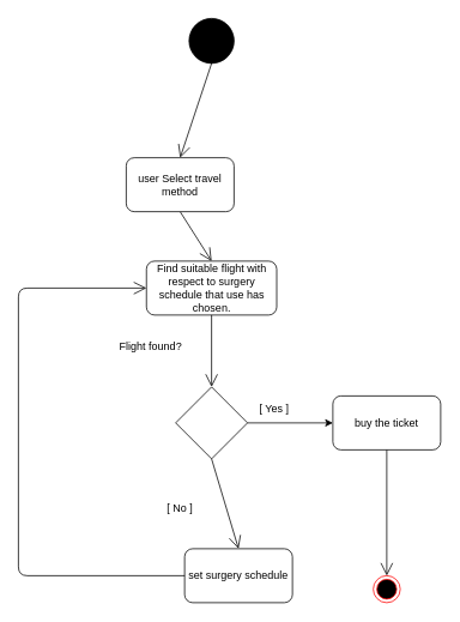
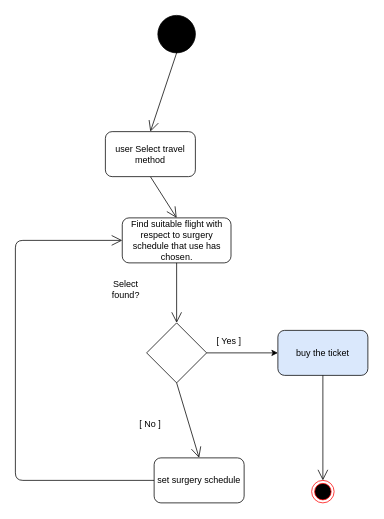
  <mxCell id="0" />
  <mxCell id="1" parent="0" />
  <mxCell id="2" value="" style="ellipse;whiteSpace=wrap;html=1;aspect=fixed;fillColor=#000000;" parent="1" vertex="1"><mxGeometry x="210" y="20" width="50" height="50" as="geometry" /></mxCell>
  <mxCell id="3" value="" style="endArrow=open;endFill=1;endSize=12;html=1;exitX=0.5;exitY=1;exitDx=0;exitDy=0;entryX=0.5;entryY=0;entryDx=0;entryDy=0;" parent="1" source="2" target="18" edge="1"><mxGeometry width="160" relative="1" as="geometry"><mxPoint x="230" y="130" as="sourcePoint" /><mxPoint x="235" y="0" as="targetPoint" /></mxGeometry></mxCell>
  <mxCell id="4" value="" style="ellipse;html=1;shape=endState;fillColor=#000000;strokeColor=#ff0000;" parent="1" vertex="1"><mxGeometry x="415" y="640" width="30" height="30" as="geometry" /></mxCell>
  <mxCell id="5" value="" style="endArrow=open;endFill=1;endSize=12;html=1;exitX=0.5;exitY=1;exitDx=0;exitDy=0;entryX=0.5;entryY=0;entryDx=0;entryDy=0;" parent="1" source="18" target="6" edge="1"><mxGeometry width="160" relative="1" as="geometry"><mxPoint x="230" y="270" as="sourcePoint" /><mxPoint x="235" y="300" as="targetPoint" /></mxGeometry></mxCell>
  <mxCell id="6" value="Find suitable flight with respect to surgery schedule that use has chosen." style="rounded=1;whiteSpace=wrap;html=1;fillColor=#FFFFFF;" parent="1" vertex="1"><mxGeometry x="162.5" y="290" width="145" height="60" as="geometry" /></mxCell>
  <mxCell id="7" value="" style="rhombus;whiteSpace=wrap;html=1;fillColor=#FFFFFF;" parent="1" vertex="1"><mxGeometry x="195" y="430" width="80" height="80" as="geometry" /></mxCell>
  <mxCell id="8" value="" style="endArrow=open;endFill=1;endSize=12;html=1;exitX=0.5;exitY=1;exitDx=0;exitDy=0;entryX=0.5;entryY=0;entryDx=0;entryDy=0;" parent="1" source="6" target="7" edge="1"><mxGeometry width="160" relative="1" as="geometry"><mxPoint x="-20" y="410" as="sourcePoint" /><mxPoint x="140" y="410" as="targetPoint" /></mxGeometry></mxCell>
- <mxCell id="9" value="Flight found?" style="text;html=1;strokeColor=none;fillColor=none;align=center;verticalAlign=middle;whiteSpace=wrap;rounded=0;" parent="1" vertex="1"><mxGeometry x="130" y="370" width="75" height="30" as="geometry" /></mxCell>
+ <mxCell id="9" value="Select found?" style="text;html=1;strokeColor=none;fillColor=none;align=center;verticalAlign=middle;whiteSpace=wrap;rounded=0;" parent="1" vertex="1"><mxGeometry x="130" y="370" width="75" height="30" as="geometry" /></mxCell>
  <mxCell id="10" value="" style="endArrow=classic;html=1;exitX=1;exitY=0.5;exitDx=0;exitDy=0;entryX=0;entryY=0.5;entryDx=0;entryDy=0;" parent="1" source="7" target="11" edge="1"><mxGeometry width="50" height="50" relative="1" as="geometry"><mxPoint x="310" y="470" as="sourcePoint" /><mxPoint x="370" y="470" as="targetPoint" /></mxGeometry></mxCell>
- <mxCell id="11" value="buy the ticket" style="rounded=1;whiteSpace=wrap;html=1;fillColor=#FFFFFF;" parent="1" vertex="1"><mxGeometry x="370" y="440" width="120" height="60" as="geometry" /></mxCell>
+ <mxCell id="11" value="buy the ticket" style="rounded=1;whiteSpace=wrap;html=1;fillColor=#dae8fc;" parent="1" vertex="1"><mxGeometry x="370" y="440" width="120" height="60" as="geometry" /></mxCell>
  <mxCell id="12" value="[ Yes ]" style="text;html=1;strokeColor=none;fillColor=none;align=center;verticalAlign=middle;whiteSpace=wrap;rounded=0;" parent="1" vertex="1"><mxGeometry x="285" y="445" width="40" height="20" as="geometry" /></mxCell>
  <mxCell id="13" value="" style="endArrow=open;endFill=1;endSize=12;html=1;exitX=0.5;exitY=1;exitDx=0;exitDy=0;" parent="1" source="11" target="4" edge="1"><mxGeometry width="160" relative="1" as="geometry"><mxPoint x="390" y="370" as="sourcePoint" /><mxPoint x="550" y="370" as="targetPoint" /></mxGeometry></mxCell>
  <mxCell id="14" value="" style="endArrow=open;endFill=1;endSize=12;html=1;exitX=0.5;exitY=1;exitDx=0;exitDy=0;entryX=0.5;entryY=0;entryDx=0;entryDy=0;" parent="1" source="7" target="16" edge="1"><mxGeometry width="160" relative="1" as="geometry"><mxPoint x="250" y="600" as="sourcePoint" /><mxPoint x="235" y="590" as="targetPoint" /></mxGeometry></mxCell>
  <mxCell id="15" value="[ No ]" style="text;html=1;strokeColor=none;fillColor=none;align=center;verticalAlign=middle;whiteSpace=wrap;rounded=0;" parent="1" vertex="1"><mxGeometry x="180" y="555" width="40" height="20" as="geometry" /></mxCell>
  <mxCell id="16" value="set surgery schedule" style="rounded=1;whiteSpace=wrap;html=1;fillColor=#FFFFFF;" parent="1" vertex="1"><mxGeometry x="205" y="610" width="120" height="60" as="geometry" /></mxCell>
  <mxCell id="17" value="" style="endArrow=open;endFill=1;endSize=12;html=1;exitX=0;exitY=0.5;exitDx=0;exitDy=0;entryX=0;entryY=0.5;entryDx=0;entryDy=0;" parent="1" source="16" target="6" edge="1"><mxGeometry width="160" relative="1" as="geometry"><mxPoint x="-60" y="580" as="sourcePoint" /><mxPoint x="50" y="330" as="targetPoint" /><Array as="points"><mxPoint x="20" y="640" /><mxPoint x="20" y="320" /></Array></mxGeometry></mxCell>
  <mxCell id="18" value="user Select travel method" style="rounded=1;whiteSpace=wrap;html=1;" parent="1" vertex="1"><mxGeometry x="140" y="175" width="120" height="60" as="geometry" /></mxCell>
